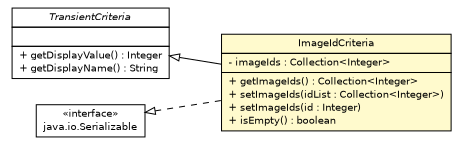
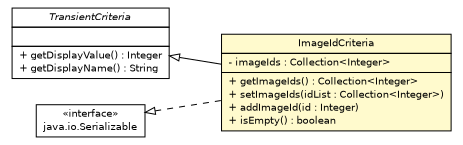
  digraph {
    rankdir=LR
    node [fontcolor=black fontname=Helvetica fontsize=10.0 shape=plaintext]
    edge [arrowtail=empty dir=back fontname=Helvetica fontsize=10 headport=p labelfontname=Helvetica labelfontsize=10 tailport=p]
-   n1 [label=<<table border="0" cellborder="1" cellspacing="0" cellpadding="2" port="p" bgcolor="lemonChiffon" href="./ImageIdCriteria.html"> 		<tr><td><table border="0" cellspacing="0" cellpadding="1"> 			<tr><td> ImageIdCriteria </td></tr> 		</table></td></tr> 		<tr><td><table border="0" cellspacing="0" cellpadding="1"> 			<tr><td align="left"> - imageIds : Collection&lt;Integer&gt; </td></tr> 		</table></td></tr> 		<tr><td><table border="0" cellspacing="0" cellpadding="1"> 			<tr><td align="left"> + getImageIds() : Collection&lt;Integer&gt; </td></tr> 			<tr><td align="left"> + setImageIds(idList : Collection&lt;Integer&gt;) </td></tr> 			<tr><td align="left"> + setImageIds(id : Integer) </td></tr> 			<tr><td align="left"> + isEmpty() : boolean </td></tr> 		</table></td></tr> 		</table>>]
+   n1 [label=<<table border="0" cellborder="1" cellspacing="0" cellpadding="2" port="p" bgcolor="lemonChiffon" href="./ImageIdCriteria.html"> 		<tr><td><table border="0" cellspacing="0" cellpadding="1"> 			<tr><td> ImageIdCriteria </td></tr> 		</table></td></tr> 		<tr><td><table border="0" cellspacing="0" cellpadding="1"> 			<tr><td align="left"> - imageIds : Collection&lt;Integer&gt; </td></tr> 		</table></td></tr> 		<tr><td><table border="0" cellspacing="0" cellpadding="1"> 			<tr><td align="left"> + getImageIds() : Collection&lt;Integer&gt; </td></tr> 			<tr><td align="left"> + setImageIds(idList : Collection&lt;Integer&gt;) </td></tr> 			<tr><td align="left"> + addImageId(id : Integer) </td></tr> 			<tr><td align="left"> + isEmpty() : boolean </td></tr> 		</table></td></tr> 		</table>>]
    n2 [label=<<table border="0" cellborder="1" cellspacing="0" cellpadding="2" port="p" href="http://java.sun.com/j2se/1.4.2/docs/api/gov/nih/nci/ncia/criteria/TransientCriteria.html"> 		<tr><td><table border="0" cellspacing="0" cellpadding="1"> 			<tr><td><font face="Helvetica-Oblique"> TransientCriteria </font></td></tr> 		</table></td></tr> 		<tr><td><table border="0" cellspacing="0" cellpadding="1"> 			<tr><td align="left">  </td></tr> 		</table></td></tr> 		<tr><td><table border="0" cellspacing="0" cellpadding="1"> 			<tr><td align="left"> + getDisplayValue() : Integer </td></tr> 			<tr><td align="left"> + getDisplayName() : String </td></tr> 		</table></td></tr> 		</table>>]
    n3 [label=<<table border="0" cellborder="1" cellspacing="0" cellpadding="2" port="p" href="http://java.sun.com/j2se/1.4.2/docs/api/java/io/Serializable.html"> 		<tr><td><table border="0" cellspacing="0" cellpadding="1"> 			<tr><td> &laquo;interface&raquo; </td></tr> 			<tr><td> java.io.Serializable </td></tr> 		</table></td></tr> 		</table>>]
    n2 -> n1
    n3 -> n1 [style=dashed]
  }
